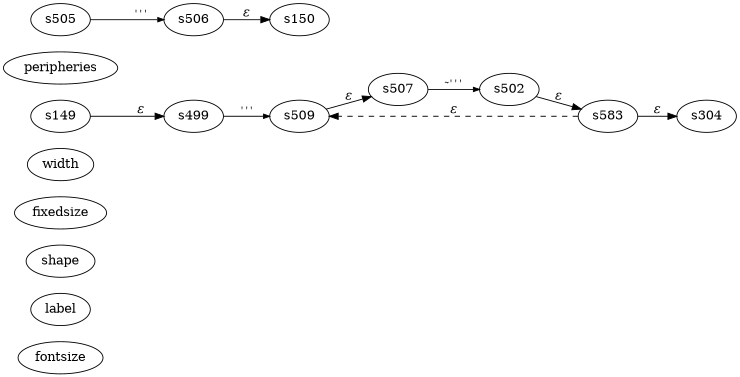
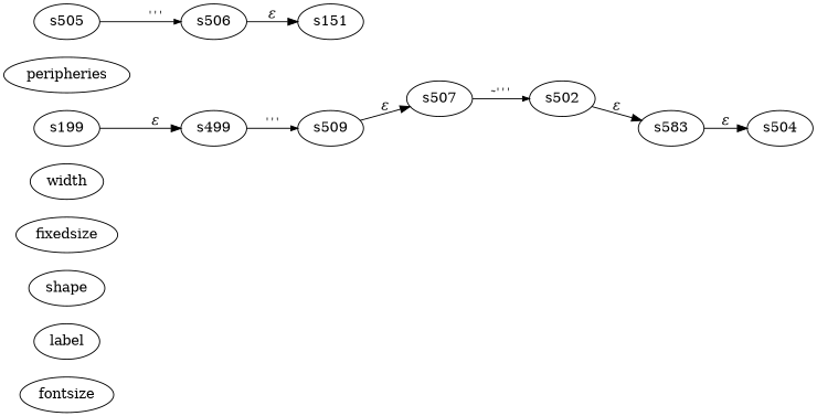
  digraph {
    rankdir=LR
    edge [fontname="Times-Italic"]
    fontsize
    label
    shape
    fixedsize
    width
    n6 [label=s509]
    s499
    n8 [label=s507]
    peripheries
    s502
    n11 [label=s583]
-   s149
-   s504 [label=s304]
+   s149 [label=s199]
+   s504
    s505
    s506
-   s150
+   s150 [label=s151]
    n6 -> n8 [label="&epsilon;"]
    s499 -> n6 [arrowhead=normal arrowsize=.7 fontname=Courier fontsize=11 label="'''"]
    n8 -> s502 [arrowhead=normal arrowsize=.7 fontname=Courier fontsize=11 label="~'''"]
    s502 -> n11 [label="&epsilon;"]
-   n11 -> n6 [label="&epsilon;" style=dashed tailport=p0]
    n11 -> s504 [label="&epsilon;" tailport=p1]
    s149 -> s499 [label="&epsilon;"]
    s505 -> s506 [arrowhead=normal arrowsize=.7 fontname=Courier fontsize=11 label="'''"]
    s506 -> s150 [label="&epsilon;"]
  }
